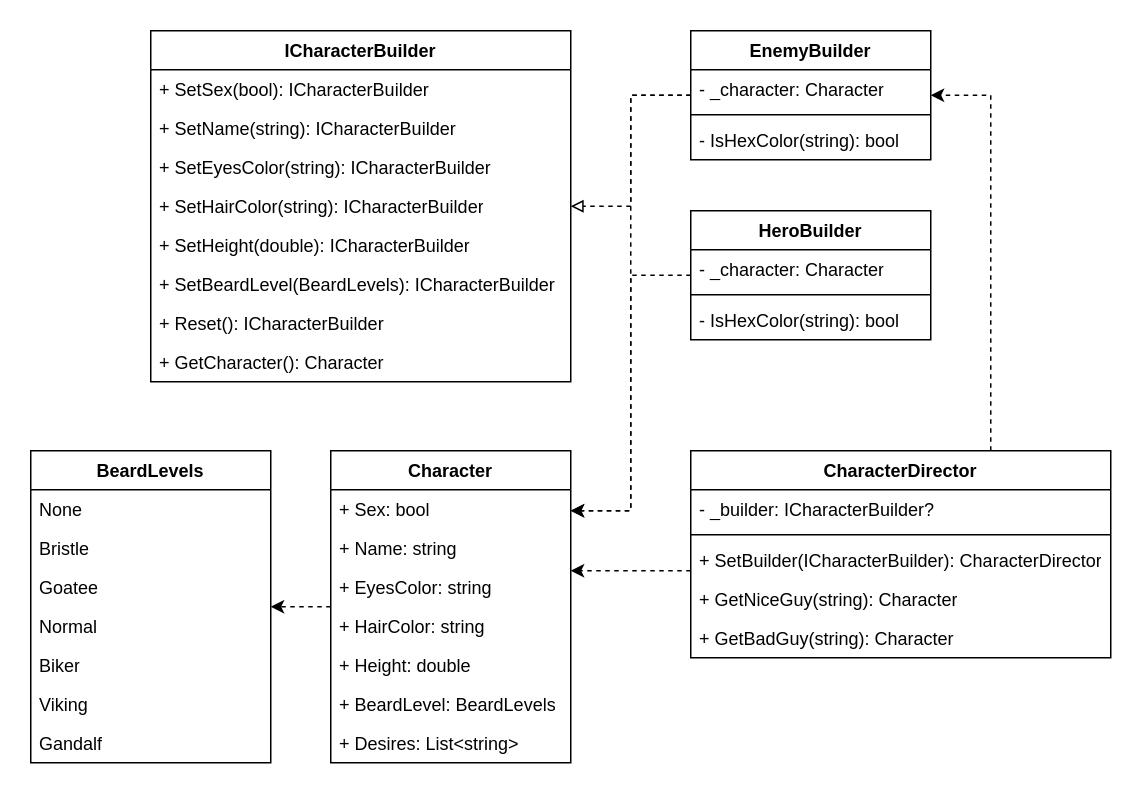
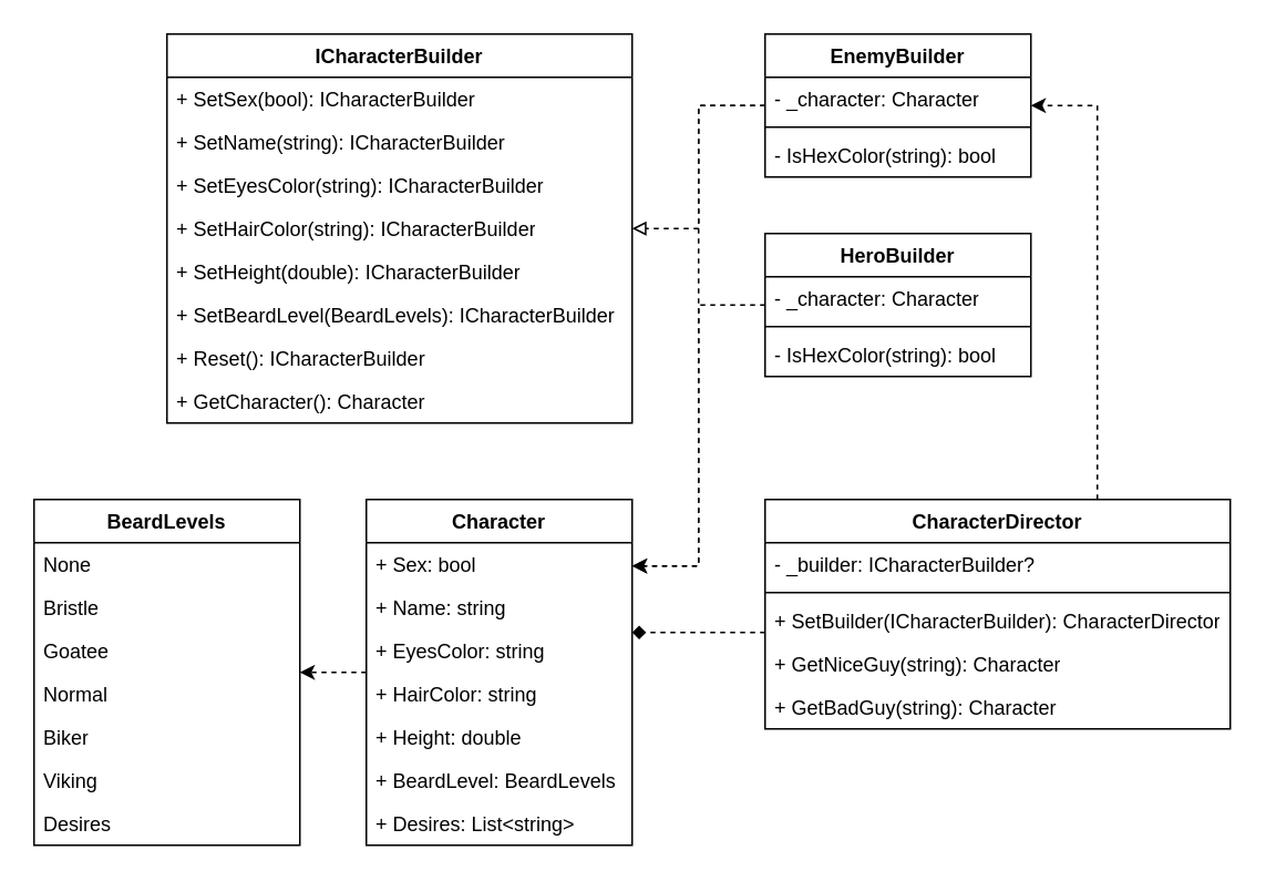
  <mxCell id="0" />
  <mxCell id="1" parent="0" />
  <mxCell id="2" value="ICharacterBuilder" style="swimlane;fontStyle=1;align=center;verticalAlign=top;childLayout=stackLayout;horizontal=1;startSize=26;horizontalStack=0;resizeParent=1;resizeParentMax=0;resizeLast=0;collapsible=1;marginBottom=0;whiteSpace=wrap;html=1;" vertex="1" parent="1"><mxGeometry x="100" y="20" width="280" height="234" as="geometry" /></mxCell>
  <mxCell id="3" value="+&amp;nbsp;SetSex(bool)&lt;span style=&quot;background-color: initial;&quot;&gt;:&amp;nbsp;&lt;/span&gt;ICharacterBuilder" style="text;strokeColor=none;fillColor=none;align=left;verticalAlign=top;spacingLeft=4;spacingRight=4;overflow=hidden;rotatable=0;points=[[0,0.5],[1,0.5]];portConstraint=eastwest;whiteSpace=wrap;html=1;" vertex="1" parent="2"><mxGeometry y="26" width="280" height="26" as="geometry" /></mxCell>
  <mxCell id="4" value="+&amp;nbsp;SetName&lt;span style=&quot;background-color: initial;&quot;&gt;(string)&lt;/span&gt;&lt;span style=&quot;background-color: initial;&quot;&gt;:&amp;nbsp;&lt;/span&gt;&lt;span style=&quot;background-color: initial;&quot;&gt;ICharacterBuilder&lt;/span&gt;" style="text;strokeColor=none;fillColor=none;align=left;verticalAlign=top;spacingLeft=4;spacingRight=4;overflow=hidden;rotatable=0;points=[[0,0.5],[1,0.5]];portConstraint=eastwest;whiteSpace=wrap;html=1;" vertex="1" parent="2"><mxGeometry y="52" width="280" height="26" as="geometry" /></mxCell>
  <mxCell id="5" value="+&amp;nbsp;SetEyesColor&lt;span style=&quot;background-color: initial;&quot;&gt;(string)&lt;/span&gt;&lt;span style=&quot;background-color: initial;&quot;&gt;:&amp;nbsp;&lt;/span&gt;&lt;span style=&quot;background-color: initial;&quot;&gt;ICharacterBuilder&lt;/span&gt;" style="text;strokeColor=none;fillColor=none;align=left;verticalAlign=top;spacingLeft=4;spacingRight=4;overflow=hidden;rotatable=0;points=[[0,0.5],[1,0.5]];portConstraint=eastwest;whiteSpace=wrap;html=1;" vertex="1" parent="2"><mxGeometry y="78" width="280" height="26" as="geometry" /></mxCell>
  <mxCell id="6" value="+&amp;nbsp;SetHairColor&lt;span style=&quot;background-color: initial;&quot;&gt;(string)&lt;/span&gt;&lt;span style=&quot;background-color: initial;&quot;&gt;:&amp;nbsp;&lt;/span&gt;&lt;span style=&quot;background-color: initial;&quot;&gt;ICharacterBuilder&lt;/span&gt;" style="text;strokeColor=none;fillColor=none;align=left;verticalAlign=top;spacingLeft=4;spacingRight=4;overflow=hidden;rotatable=0;points=[[0,0.5],[1,0.5]];portConstraint=eastwest;whiteSpace=wrap;html=1;" vertex="1" parent="2"><mxGeometry y="104" width="280" height="26" as="geometry" /></mxCell>
  <mxCell id="7" value="+&amp;nbsp;SetHeight&lt;span style=&quot;background-color: initial;&quot;&gt;(double)&lt;/span&gt;&lt;span style=&quot;background-color: initial;&quot;&gt;:&amp;nbsp;&lt;/span&gt;&lt;span style=&quot;background-color: initial;&quot;&gt;ICharacterBuilder&lt;/span&gt;" style="text;strokeColor=none;fillColor=none;align=left;verticalAlign=top;spacingLeft=4;spacingRight=4;overflow=hidden;rotatable=0;points=[[0,0.5],[1,0.5]];portConstraint=eastwest;whiteSpace=wrap;html=1;" vertex="1" parent="2"><mxGeometry y="130" width="280" height="26" as="geometry" /></mxCell>
  <mxCell id="8" value="+&amp;nbsp;SetBeardLevel&lt;span style=&quot;background-color: initial;&quot;&gt;(BeardLevels)&lt;/span&gt;&lt;span style=&quot;background-color: initial;&quot;&gt;:&amp;nbsp;&lt;/span&gt;&lt;span style=&quot;background-color: initial;&quot;&gt;ICharacterBuilder&lt;/span&gt;" style="text;strokeColor=none;fillColor=none;align=left;verticalAlign=top;spacingLeft=4;spacingRight=4;overflow=hidden;rotatable=0;points=[[0,0.5],[1,0.5]];portConstraint=eastwest;whiteSpace=wrap;html=1;" vertex="1" parent="2"><mxGeometry y="156" width="280" height="26" as="geometry" /></mxCell>
  <mxCell id="9" value="+&amp;nbsp;Reset&lt;span style=&quot;background-color: initial;&quot;&gt;()&lt;/span&gt;&lt;span style=&quot;background-color: initial;&quot;&gt;:&amp;nbsp;&lt;/span&gt;&lt;span style=&quot;background-color: initial;&quot;&gt;ICharacterBuilder&lt;/span&gt;" style="text;strokeColor=none;fillColor=none;align=left;verticalAlign=top;spacingLeft=4;spacingRight=4;overflow=hidden;rotatable=0;points=[[0,0.5],[1,0.5]];portConstraint=eastwest;whiteSpace=wrap;html=1;" vertex="1" parent="2"><mxGeometry y="182" width="280" height="26" as="geometry" /></mxCell>
  <mxCell id="10" value="+ GetCharacter&lt;span style=&quot;background-color: initial;&quot;&gt;()&lt;/span&gt;&lt;span style=&quot;background-color: initial;&quot;&gt;:&amp;nbsp;&lt;/span&gt;Character" style="text;strokeColor=none;fillColor=none;align=left;verticalAlign=top;spacingLeft=4;spacingRight=4;overflow=hidden;rotatable=0;points=[[0,0.5],[1,0.5]];portConstraint=eastwest;whiteSpace=wrap;html=1;" vertex="1" parent="2"><mxGeometry y="208" width="280" height="26" as="geometry" /></mxCell>
  <mxCell id="11" style="edgeStyle=orthogonalEdgeStyle;rounded=0;orthogonalLoop=1;jettySize=auto;html=1;dashed=1;" edge="1" parent="1" source="12" target="20"><mxGeometry relative="1" as="geometry" /></mxCell>
  <mxCell id="12" value="Character" style="swimlane;fontStyle=1;align=center;verticalAlign=top;childLayout=stackLayout;horizontal=1;startSize=26;horizontalStack=0;resizeParent=1;resizeParentMax=0;resizeLast=0;collapsible=1;marginBottom=0;whiteSpace=wrap;html=1;" vertex="1" parent="1"><mxGeometry x="220" y="300" width="160" height="208" as="geometry" /></mxCell>
  <mxCell id="13" value="+ Sex: bool&lt;br&gt;" style="text;strokeColor=none;fillColor=none;align=left;verticalAlign=top;spacingLeft=4;spacingRight=4;overflow=hidden;rotatable=0;points=[[0,0.5],[1,0.5]];portConstraint=eastwest;whiteSpace=wrap;html=1;" vertex="1" parent="12"><mxGeometry y="26" width="160" height="26" as="geometry" /></mxCell>
  <mxCell id="14" value="+ Name: string" style="text;strokeColor=none;fillColor=none;align=left;verticalAlign=top;spacingLeft=4;spacingRight=4;overflow=hidden;rotatable=0;points=[[0,0.5],[1,0.5]];portConstraint=eastwest;whiteSpace=wrap;html=1;" vertex="1" parent="12"><mxGeometry y="52" width="160" height="26" as="geometry" /></mxCell>
  <mxCell id="15" value="+ EyesColor: string" style="text;strokeColor=none;fillColor=none;align=left;verticalAlign=top;spacingLeft=4;spacingRight=4;overflow=hidden;rotatable=0;points=[[0,0.5],[1,0.5]];portConstraint=eastwest;whiteSpace=wrap;html=1;" vertex="1" parent="12"><mxGeometry y="78" width="160" height="26" as="geometry" /></mxCell>
  <mxCell id="16" value="+ HairColor: string" style="text;strokeColor=none;fillColor=none;align=left;verticalAlign=top;spacingLeft=4;spacingRight=4;overflow=hidden;rotatable=0;points=[[0,0.5],[1,0.5]];portConstraint=eastwest;whiteSpace=wrap;html=1;" vertex="1" parent="12"><mxGeometry y="104" width="160" height="26" as="geometry" /></mxCell>
  <mxCell id="17" value="+ Height: double" style="text;strokeColor=none;fillColor=none;align=left;verticalAlign=top;spacingLeft=4;spacingRight=4;overflow=hidden;rotatable=0;points=[[0,0.5],[1,0.5]];portConstraint=eastwest;whiteSpace=wrap;html=1;" vertex="1" parent="12"><mxGeometry y="130" width="160" height="26" as="geometry" /></mxCell>
  <mxCell id="18" value="+ BeardLevel: BeardLevels" style="text;strokeColor=none;fillColor=none;align=left;verticalAlign=top;spacingLeft=4;spacingRight=4;overflow=hidden;rotatable=0;points=[[0,0.5],[1,0.5]];portConstraint=eastwest;whiteSpace=wrap;html=1;" vertex="1" parent="12"><mxGeometry y="156" width="160" height="26" as="geometry" /></mxCell>
  <mxCell id="19" value="+ Desires: List&amp;lt;string&amp;gt;" style="text;strokeColor=none;fillColor=none;align=left;verticalAlign=top;spacingLeft=4;spacingRight=4;overflow=hidden;rotatable=0;points=[[0,0.5],[1,0.5]];portConstraint=eastwest;whiteSpace=wrap;html=1;" vertex="1" parent="12"><mxGeometry y="182" width="160" height="26" as="geometry" /></mxCell>
  <mxCell id="20" value="BeardLevels" style="swimlane;fontStyle=1;align=center;verticalAlign=top;childLayout=stackLayout;horizontal=1;startSize=26;horizontalStack=0;resizeParent=1;resizeParentMax=0;resizeLast=0;collapsible=1;marginBottom=0;whiteSpace=wrap;html=1;" vertex="1" parent="1"><mxGeometry x="20" y="300" width="160" height="208" as="geometry" /></mxCell>
  <mxCell id="21" value="None" style="text;strokeColor=none;fillColor=none;align=left;verticalAlign=top;spacingLeft=4;spacingRight=4;overflow=hidden;rotatable=0;points=[[0,0.5],[1,0.5]];portConstraint=eastwest;whiteSpace=wrap;html=1;" vertex="1" parent="20"><mxGeometry y="26" width="160" height="26" as="geometry" /></mxCell>
  <mxCell id="22" value="Bristle" style="text;strokeColor=none;fillColor=none;align=left;verticalAlign=top;spacingLeft=4;spacingRight=4;overflow=hidden;rotatable=0;points=[[0,0.5],[1,0.5]];portConstraint=eastwest;whiteSpace=wrap;html=1;" vertex="1" parent="20"><mxGeometry y="52" width="160" height="26" as="geometry" /></mxCell>
  <mxCell id="23" value="Goatee" style="text;strokeColor=none;fillColor=none;align=left;verticalAlign=top;spacingLeft=4;spacingRight=4;overflow=hidden;rotatable=0;points=[[0,0.5],[1,0.5]];portConstraint=eastwest;whiteSpace=wrap;html=1;" vertex="1" parent="20"><mxGeometry y="78" width="160" height="26" as="geometry" /></mxCell>
  <mxCell id="24" value="Normal" style="text;strokeColor=none;fillColor=none;align=left;verticalAlign=top;spacingLeft=4;spacingRight=4;overflow=hidden;rotatable=0;points=[[0,0.5],[1,0.5]];portConstraint=eastwest;whiteSpace=wrap;html=1;" vertex="1" parent="20"><mxGeometry y="104" width="160" height="26" as="geometry" /></mxCell>
  <mxCell id="25" value="Biker" style="text;strokeColor=none;fillColor=none;align=left;verticalAlign=top;spacingLeft=4;spacingRight=4;overflow=hidden;rotatable=0;points=[[0,0.5],[1,0.5]];portConstraint=eastwest;whiteSpace=wrap;html=1;" vertex="1" parent="20"><mxGeometry y="130" width="160" height="26" as="geometry" /></mxCell>
  <mxCell id="26" value="Viking" style="text;strokeColor=none;fillColor=none;align=left;verticalAlign=top;spacingLeft=4;spacingRight=4;overflow=hidden;rotatable=0;points=[[0,0.5],[1,0.5]];portConstraint=eastwest;whiteSpace=wrap;html=1;" vertex="1" parent="20"><mxGeometry y="156" width="160" height="26" as="geometry" /></mxCell>
- <mxCell id="27" value="Gandalf" style="text;strokeColor=none;fillColor=none;align=left;verticalAlign=top;spacingLeft=4;spacingRight=4;overflow=hidden;rotatable=0;points=[[0,0.5],[1,0.5]];portConstraint=eastwest;whiteSpace=wrap;html=1;" vertex="1" parent="20"><mxGeometry y="182" width="160" height="26" as="geometry" /></mxCell>
+ <mxCell id="27" value="Desires" style="text;strokeColor=none;fillColor=none;align=left;verticalAlign=top;spacingLeft=4;spacingRight=4;overflow=hidden;rotatable=0;points=[[0,0.5],[1,0.5]];portConstraint=eastwest;whiteSpace=wrap;html=1;" vertex="1" parent="20"><mxGeometry y="182" width="160" height="26" as="geometry" /></mxCell>
  <mxCell id="28" style="edgeStyle=orthogonalEdgeStyle;rounded=0;orthogonalLoop=1;jettySize=auto;html=1;dashed=1;" edge="1" parent="1" source="29" target="12"><mxGeometry relative="1" as="geometry"><Array as="points"><mxPoint x="420" y="183" /><mxPoint x="420" y="340" /></Array></mxGeometry></mxCell>
  <mxCell id="29" value="HeroBuilder" style="swimlane;fontStyle=1;align=center;verticalAlign=top;childLayout=stackLayout;horizontal=1;startSize=26;horizontalStack=0;resizeParent=1;resizeParentMax=0;resizeLast=0;collapsible=1;marginBottom=0;whiteSpace=wrap;html=1;" vertex="1" parent="1"><mxGeometry x="460" y="140" width="160" height="86" as="geometry" /></mxCell>
  <mxCell id="30" value="- _character: Character" style="text;strokeColor=none;fillColor=none;align=left;verticalAlign=top;spacingLeft=4;spacingRight=4;overflow=hidden;rotatable=0;points=[[0,0.5],[1,0.5]];portConstraint=eastwest;whiteSpace=wrap;html=1;" vertex="1" parent="29"><mxGeometry y="26" width="160" height="26" as="geometry" /></mxCell>
  <mxCell id="31" value="" style="line;strokeWidth=1;fillColor=none;align=left;verticalAlign=middle;spacingTop=-1;spacingLeft=3;spacingRight=3;rotatable=0;labelPosition=right;points=[];portConstraint=eastwest;strokeColor=inherit;" vertex="1" parent="29"><mxGeometry y="52" width="160" height="8" as="geometry" /></mxCell>
  <mxCell id="32" value="- IsHexColor(string): bool" style="text;strokeColor=none;fillColor=none;align=left;verticalAlign=top;spacingLeft=4;spacingRight=4;overflow=hidden;rotatable=0;points=[[0,0.5],[1,0.5]];portConstraint=eastwest;whiteSpace=wrap;html=1;" vertex="1" parent="29"><mxGeometry y="60" width="160" height="26" as="geometry" /></mxCell>
  <mxCell id="33" style="edgeStyle=orthogonalEdgeStyle;rounded=0;orthogonalLoop=1;jettySize=auto;html=1;endArrow=block;endFill=0;dashed=1;" edge="1" parent="1" source="35" target="2"><mxGeometry relative="1" as="geometry" /></mxCell>
  <mxCell id="34" style="edgeStyle=orthogonalEdgeStyle;rounded=0;orthogonalLoop=1;jettySize=auto;html=1;dashed=1;" edge="1" parent="1" source="35" target="12"><mxGeometry relative="1" as="geometry"><Array as="points"><mxPoint x="420" y="63" /><mxPoint x="420" y="340" /></Array></mxGeometry></mxCell>
  <mxCell id="35" value="EnemyBuilder" style="swimlane;fontStyle=1;align=center;verticalAlign=top;childLayout=stackLayout;horizontal=1;startSize=26;horizontalStack=0;resizeParent=1;resizeParentMax=0;resizeLast=0;collapsible=1;marginBottom=0;whiteSpace=wrap;html=1;" vertex="1" parent="1"><mxGeometry x="460" y="20" width="160" height="86" as="geometry" /></mxCell>
  <mxCell id="36" value="- _character: Character" style="text;strokeColor=none;fillColor=none;align=left;verticalAlign=top;spacingLeft=4;spacingRight=4;overflow=hidden;rotatable=0;points=[[0,0.5],[1,0.5]];portConstraint=eastwest;whiteSpace=wrap;html=1;" vertex="1" parent="35"><mxGeometry y="26" width="160" height="26" as="geometry" /></mxCell>
  <mxCell id="37" value="" style="line;strokeWidth=1;fillColor=none;align=left;verticalAlign=middle;spacingTop=-1;spacingLeft=3;spacingRight=3;rotatable=0;labelPosition=right;points=[];portConstraint=eastwest;strokeColor=inherit;" vertex="1" parent="35"><mxGeometry y="52" width="160" height="8" as="geometry" /></mxCell>
  <mxCell id="38" value="- IsHexColor(string): bool" style="text;strokeColor=none;fillColor=none;align=left;verticalAlign=top;spacingLeft=4;spacingRight=4;overflow=hidden;rotatable=0;points=[[0,0.5],[1,0.5]];portConstraint=eastwest;whiteSpace=wrap;html=1;" vertex="1" parent="35"><mxGeometry y="60" width="160" height="26" as="geometry" /></mxCell>
  <mxCell id="39" style="edgeStyle=orthogonalEdgeStyle;rounded=0;orthogonalLoop=1;jettySize=auto;html=1;dashed=1;" edge="1" parent="1" source="40" target="35"><mxGeometry relative="1" as="geometry"><Array as="points"><mxPoint x="660" y="63" /></Array></mxGeometry></mxCell>
  <mxCell id="40" value="CharacterDirector" style="swimlane;fontStyle=1;align=center;verticalAlign=top;childLayout=stackLayout;horizontal=1;startSize=26;horizontalStack=0;resizeParent=1;resizeParentMax=0;resizeLast=0;collapsible=1;marginBottom=0;whiteSpace=wrap;html=1;" vertex="1" parent="1"><mxGeometry x="460" y="300" width="280" height="138" as="geometry" /></mxCell>
  <mxCell id="41" value="- _builder: ICharacterBuilder?" style="text;strokeColor=none;fillColor=none;align=left;verticalAlign=top;spacingLeft=4;spacingRight=4;overflow=hidden;rotatable=0;points=[[0,0.5],[1,0.5]];portConstraint=eastwest;whiteSpace=wrap;html=1;" vertex="1" parent="40"><mxGeometry y="26" width="280" height="26" as="geometry" /></mxCell>
  <mxCell id="42" value="" style="line;strokeWidth=1;fillColor=none;align=left;verticalAlign=middle;spacingTop=-1;spacingLeft=3;spacingRight=3;rotatable=0;labelPosition=right;points=[];portConstraint=eastwest;strokeColor=inherit;" vertex="1" parent="40"><mxGeometry y="52" width="280" height="8" as="geometry" /></mxCell>
  <mxCell id="43" value="+ SetBuilder(ICharacterBuilder): CharacterDirector" style="text;strokeColor=none;fillColor=none;align=left;verticalAlign=top;spacingLeft=4;spacingRight=4;overflow=hidden;rotatable=0;points=[[0,0.5],[1,0.5]];portConstraint=eastwest;whiteSpace=wrap;html=1;" vertex="1" parent="40"><mxGeometry y="60" width="280" height="26" as="geometry" /></mxCell>
  <mxCell id="44" value="+ GetNiceGuy(string): Character" style="text;strokeColor=none;fillColor=none;align=left;verticalAlign=top;spacingLeft=4;spacingRight=4;overflow=hidden;rotatable=0;points=[[0,0.5],[1,0.5]];portConstraint=eastwest;whiteSpace=wrap;html=1;" vertex="1" parent="40"><mxGeometry y="86" width="280" height="26" as="geometry" /></mxCell>
  <mxCell id="45" value="+ GetBadGuy(string): Character" style="text;strokeColor=none;fillColor=none;align=left;verticalAlign=top;spacingLeft=4;spacingRight=4;overflow=hidden;rotatable=0;points=[[0,0.5],[1,0.5]];portConstraint=eastwest;whiteSpace=wrap;html=1;" vertex="1" parent="40"><mxGeometry y="112" width="280" height="26" as="geometry" /></mxCell>
- <mxCell id="46" style="edgeStyle=orthogonalEdgeStyle;rounded=0;orthogonalLoop=1;jettySize=auto;html=1;dashed=1;" edge="1" parent="1" source="43" target="12"><mxGeometry relative="1" as="geometry"><Array as="points"><mxPoint x="440" y="380" /><mxPoint x="440" y="380" /></Array></mxGeometry></mxCell>
+ <mxCell id="46" style="edgeStyle=orthogonalEdgeStyle;rounded=0;orthogonalLoop=1;jettySize=auto;html=1;dashed=1;endArrow=diamond;" edge="1" parent="1" source="43" target="12"><mxGeometry relative="1" as="geometry"><Array as="points"><mxPoint x="440" y="380" /><mxPoint x="440" y="380" /></Array></mxGeometry></mxCell>
